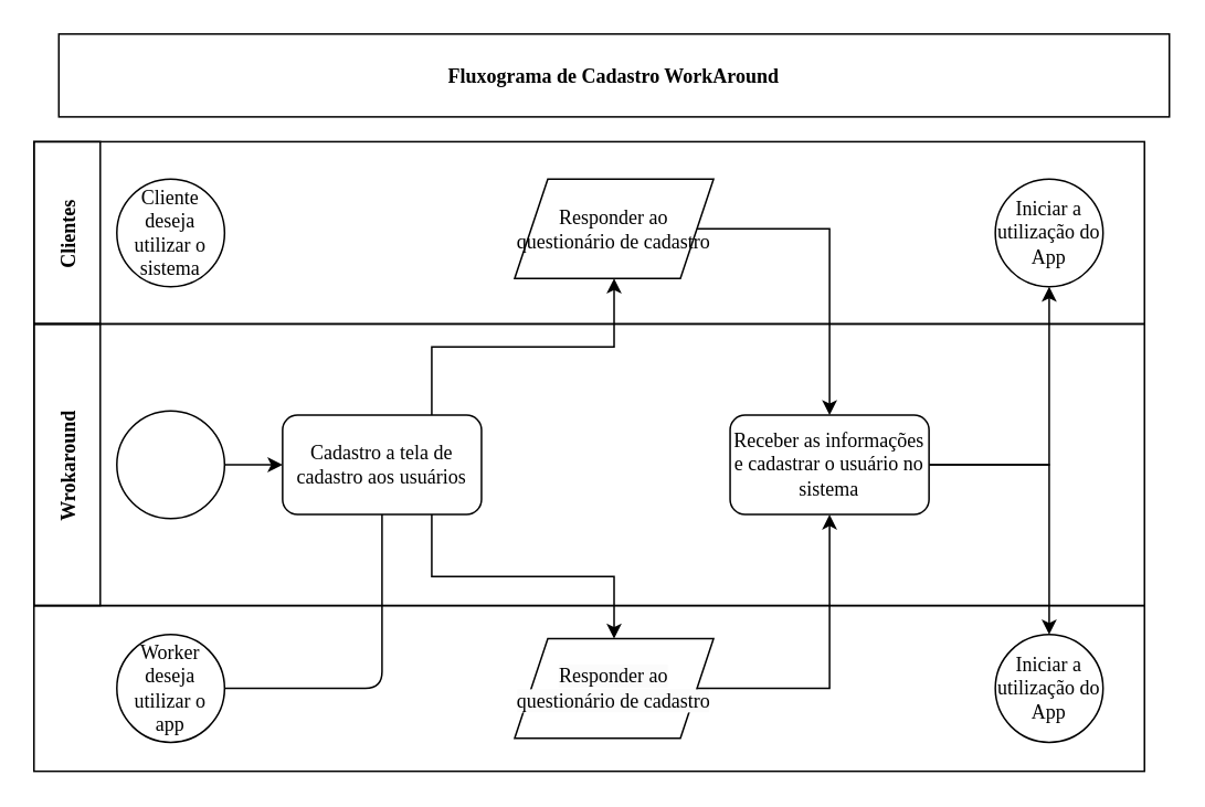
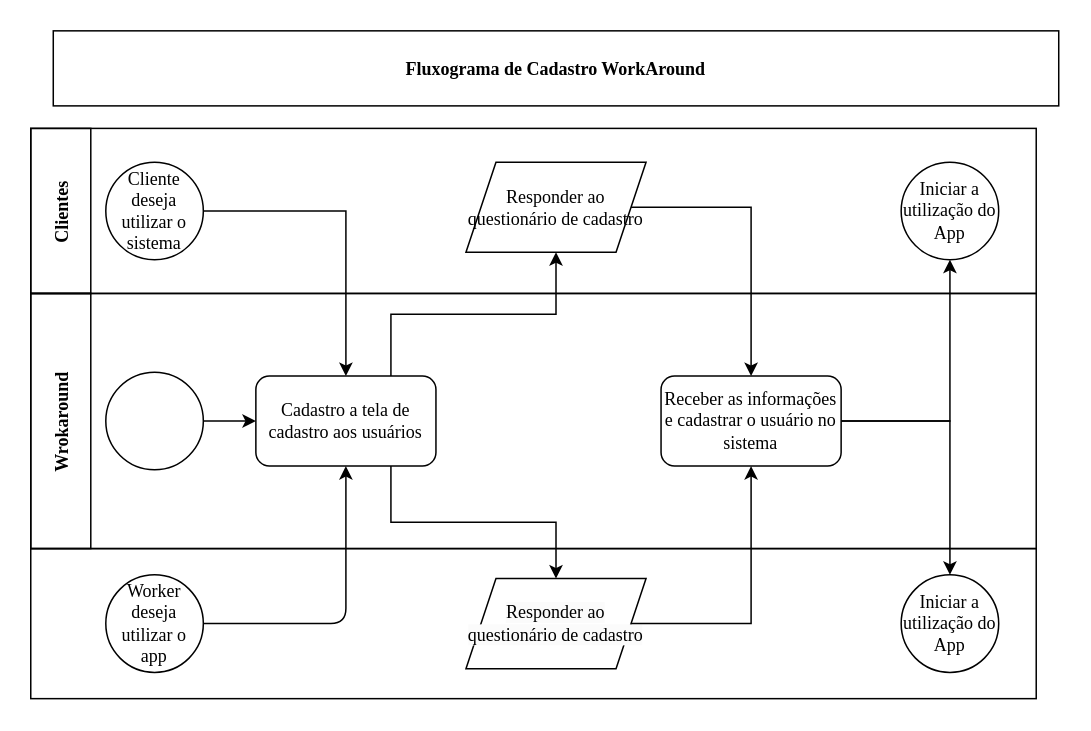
  <mxCell id="0" />
  <mxCell id="1" parent="0" />
  <mxCell id="2" value="" style="rounded=0;whiteSpace=wrap;html=1;fillColor=none;fontFamily=Comic Sans MS;" parent="1" vertex="1"><mxGeometry x="20" y="365" width="670" height="100" as="geometry" /></mxCell>
  <mxCell id="3" value="" style="rounded=0;whiteSpace=wrap;html=1;fillColor=none;movable=1;resizable=1;rotatable=1;deletable=1;editable=1;locked=0;connectable=1;fontFamily=Comic Sans MS;" parent="1" vertex="1"><mxGeometry x="20" y="195" width="670" height="170" as="geometry" /></mxCell>
  <mxCell id="4" value="Wrokaround" style="rounded=0;fillColor=none;fontStyle=1;direction=west;horizontal=0;movable=1;resizable=1;rotatable=1;deletable=1;editable=1;locked=0;connectable=1;fontFamily=Comic Sans MS;" parent="1" vertex="1"><mxGeometry x="20" y="195" width="40" height="170" as="geometry" /></mxCell>
  <mxCell id="5" value="" style="rounded=0;whiteSpace=wrap;html=1;fillColor=none;movable=1;resizable=1;rotatable=1;deletable=1;editable=1;locked=0;connectable=1;fontFamily=Comic Sans MS;" parent="1" vertex="1"><mxGeometry x="20" y="85" width="670" height="110" as="geometry" /></mxCell>
  <mxCell id="6" value="Clientes" style="rounded=0;fillColor=none;fontStyle=1;direction=west;horizontal=0;movable=1;resizable=1;rotatable=1;deletable=1;editable=1;locked=0;connectable=1;fontFamily=Comic Sans MS;" parent="1" vertex="1"><mxGeometry x="20" y="85" width="40" height="110" as="geometry" /></mxCell>
  <mxCell id="7" value="Fluxograma de Cadastro WorkAround" style="rounded=0;fillColor=none;fontStyle=1;fontFamily=Comic Sans MS;" parent="1" vertex="1"><mxGeometry x="35" y="20" width="670" height="50" as="geometry" /></mxCell>
- <mxCell id="8" style="edgeStyle=orthogonalEdgeStyle;rounded=1;orthogonalLoop=1;jettySize=auto;html=1;entryX=0.5;entryY=1;entryDx=0;entryDy=0;curved=0;fontFamily=Comic Sans MS;endArrow=none;" parent="1" source="9" target="14" edge="1"><mxGeometry relative="1" as="geometry" /></mxCell>
+ <mxCell id="8" style="edgeStyle=orthogonalEdgeStyle;rounded=1;orthogonalLoop=1;jettySize=auto;html=1;entryX=0.5;entryY=1;entryDx=0;entryDy=0;curved=0;fontFamily=Comic Sans MS;" parent="1" source="9" target="14" edge="1"><mxGeometry relative="1" as="geometry" /></mxCell>
  <mxCell id="9" value="Worker deseja utilizar o app" style="ellipse;whiteSpace=wrap;html=1;aspect=fixed;fontFamily=Comic Sans MS;" parent="1" vertex="1"><mxGeometry x="70" y="382.5" width="65" height="65" as="geometry" /></mxCell>
  <mxCell id="10" style="edgeStyle=orthogonalEdgeStyle;rounded=0;orthogonalLoop=1;jettySize=auto;html=1;entryX=0;entryY=0.5;entryDx=0;entryDy=0;fontFamily=Comic Sans MS;" parent="1" source="11" target="14" edge="1"><mxGeometry relative="1" as="geometry" /></mxCell>
  <mxCell id="11" value="" style="ellipse;whiteSpace=wrap;html=1;aspect=fixed;fontFamily=Comic Sans MS;" parent="1" vertex="1"><mxGeometry x="70" y="247.5" width="65" height="65" as="geometry" /></mxCell>
  <mxCell id="12" style="edgeStyle=orthogonalEdgeStyle;rounded=0;orthogonalLoop=1;jettySize=auto;html=1;exitX=0.75;exitY=0;exitDx=0;exitDy=0;entryX=0.5;entryY=1;entryDx=0;entryDy=0;fontFamily=Comic Sans MS;" parent="1" source="14" target="24" edge="1"><mxGeometry relative="1" as="geometry" /></mxCell>
  <mxCell id="13" style="edgeStyle=orthogonalEdgeStyle;rounded=0;orthogonalLoop=1;jettySize=auto;html=1;exitX=0.75;exitY=1;exitDx=0;exitDy=0;entryX=0.5;entryY=0;entryDx=0;entryDy=0;fontFamily=Comic Sans MS;" parent="1" source="14" target="18" edge="1"><mxGeometry relative="1" as="geometry" /></mxCell>
  <mxCell id="14" value="Cadastro a tela de cadastro aos usuários" style="rounded=1;whiteSpace=wrap;html=1;fontFamily=Comic Sans MS;" parent="1" vertex="1"><mxGeometry x="170" y="250" width="120" height="60" as="geometry" /></mxCell>
+ <mxCell id="15" style="edgeStyle=orthogonalEdgeStyle;rounded=0;orthogonalLoop=1;jettySize=auto;html=1;exitX=1;exitY=0.5;exitDx=0;exitDy=0;entryX=0.5;entryY=0;entryDx=0;entryDy=0;fontFamily=Comic Sans MS;" parent="1" source="16" target="14" edge="1"><mxGeometry relative="1" as="geometry" /></mxCell>
  <mxCell id="16" value="Cliente deseja utilizar o sistema" style="ellipse;whiteSpace=wrap;html=1;aspect=fixed;fontFamily=Comic Sans MS;" parent="1" vertex="1"><mxGeometry x="70" y="107.5" width="65" height="65" as="geometry" /></mxCell>
  <mxCell id="17" style="edgeStyle=orthogonalEdgeStyle;rounded=0;orthogonalLoop=1;jettySize=auto;html=1;exitX=1;exitY=0.5;exitDx=0;exitDy=0;entryX=0.5;entryY=0;entryDx=0;entryDy=0;fontFamily=Comic Sans MS;" parent="1" source="24" target="21" edge="1"><mxGeometry relative="1" as="geometry"><mxPoint x="370" y="137.5" as="sourcePoint" /><mxPoint x="400" y="247.5" as="targetPoint" /><Array as="points"><mxPoint x="500" y="138" /></Array></mxGeometry></mxCell>
  <mxCell id="18" value="&lt;br&gt;&lt;span style=&quot;color: rgb(0, 0, 0); font-size: 12px; font-style: normal; font-variant-ligatures: normal; font-variant-caps: normal; font-weight: 400; letter-spacing: normal; orphans: 2; text-indent: 0px; text-transform: none; widows: 2; word-spacing: 0px; -webkit-text-stroke-width: 0px; white-space: normal; background-color: rgb(251, 251, 251); text-decoration-thickness: initial; text-decoration-style: initial; text-decoration-color: initial; float: none; display: inline !important;&quot;&gt;Responder ao questionário de cadastro&lt;/span&gt;&lt;div&gt;&lt;br&gt;&lt;/div&gt;" style="shape=parallelogram;perimeter=parallelogramPerimeter;whiteSpace=wrap;html=1;fixedSize=1;align=center;fontFamily=Comic Sans MS;" parent="1" vertex="1"><mxGeometry x="310" y="385" width="120" height="60" as="geometry" /></mxCell>
  <mxCell id="19" style="edgeStyle=orthogonalEdgeStyle;rounded=0;orthogonalLoop=1;jettySize=auto;html=1;entryX=0.5;entryY=1;entryDx=0;entryDy=0;fontFamily=Comic Sans MS;" parent="1" source="21" target="25" edge="1"><mxGeometry relative="1" as="geometry" /></mxCell>
  <mxCell id="20" style="edgeStyle=orthogonalEdgeStyle;rounded=0;orthogonalLoop=1;jettySize=auto;html=1;entryX=0.5;entryY=0;entryDx=0;entryDy=0;fontFamily=Comic Sans MS;" parent="1" source="21" target="26" edge="1"><mxGeometry relative="1" as="geometry" /></mxCell>
  <mxCell id="21" value="Receber as informações e cadastrar o usuário no sistema" style="rounded=1;whiteSpace=wrap;html=1;fontFamily=Comic Sans MS;" parent="1" vertex="1"><mxGeometry x="440" y="250" width="120" height="60" as="geometry" /></mxCell>
  <mxCell id="22" style="edgeStyle=orthogonalEdgeStyle;rounded=0;orthogonalLoop=1;jettySize=auto;html=1;exitX=1;exitY=0.5;exitDx=0;exitDy=0;entryX=0.5;entryY=1;entryDx=0;entryDy=0;fontFamily=Comic Sans MS;" parent="1" source="18" target="21" edge="1"><mxGeometry relative="1" as="geometry"><mxPoint x="360" y="412.52" as="sourcePoint" /><mxPoint x="399.96" y="312.5" as="targetPoint" /></mxGeometry></mxCell>
  <mxCell id="23" value="" style="edgeStyle=orthogonalEdgeStyle;rounded=0;orthogonalLoop=1;jettySize=auto;html=1;exitX=1;exitY=0.5;exitDx=0;exitDy=0;entryX=0.5;entryY=0;entryDx=0;entryDy=0;fontFamily=Comic Sans MS;" parent="1" target="24" edge="1"><mxGeometry relative="1" as="geometry"><mxPoint x="370" y="137.5" as="sourcePoint" /><mxPoint x="590" y="248" as="targetPoint" /><Array as="points" /></mxGeometry></mxCell>
  <mxCell id="24" value="Responder ao questionário de cadastro" style="shape=parallelogram;perimeter=parallelogramPerimeter;whiteSpace=wrap;html=1;fixedSize=1;fontFamily=Comic Sans MS;" parent="1" vertex="1"><mxGeometry x="310" y="107.5" width="120" height="60" as="geometry" /></mxCell>
  <mxCell id="25" value="Iniciar a utilização do App" style="ellipse;whiteSpace=wrap;html=1;aspect=fixed;fontFamily=Comic Sans MS;" parent="1" vertex="1"><mxGeometry x="600" y="107.5" width="65" height="65" as="geometry" /></mxCell>
  <mxCell id="26" value="Iniciar a utilização do App" style="ellipse;whiteSpace=wrap;html=1;aspect=fixed;fontFamily=Comic Sans MS;" parent="1" vertex="1"><mxGeometry x="600" y="382.5" width="65" height="65" as="geometry" /></mxCell>
